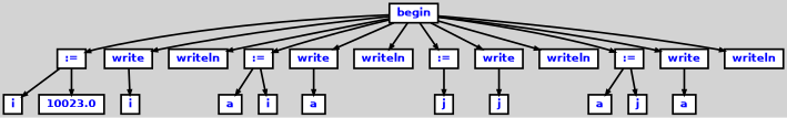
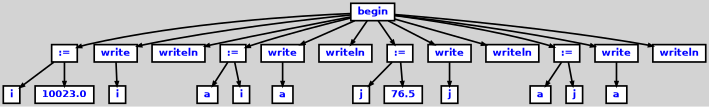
  digraph {
    bgcolor=lightgrey
    ordering=out
    ranksep=.4
    node [color=black fillcolor=white fixedsize=false fontcolor=blue fontname="Helvetica-bold" fontsize=12 shape=box style="filled, solid, bold"]
    edge [arrowsize=.5 color=black style=bold]
    n1 [height=.25 label=begin width=.25]
    n2 [height=.25 label=":=" width=.25]
    n3 [height=.25 label=write width=.25]
    n4 [height=.25 label=writeln width=.25]
    n5 [height=.25 label=":=" width=.25]
    n6 [height=.25 label=write width=.25]
    n7 [height=.25 label=writeln width=.25]
    n8 [height=.25 label=":=" width=.25]
    n9 [height=.25 label=write width=.25]
    n10 [height=.25 label=writeln width=.25]
    n11 [height=.25 label=":=" width=.25]
    n12 [height=.25 label=write width=.25]
    n13 [height=.25 label=writeln width=.25]
    n14 [height=.25 label=i width=.25]
    n15 [height=.25 label=10023.0 width=.25]
    n16 [height=.25 label=i width=.25]
    n17 [height=.25 label=a width=.25]
    n18 [height=.25 label=i width=.25]
    n19 [height=.25 label=a width=.25]
    n20 [height=.25 label=j width=.25]
+   n21 [height=.25 label=76.5 width=.25]
    n22 [height=.25 label=j width=.25]
    n23 [height=.25 label=a width=.25]
    n24 [height=.25 label=j width=.25]
    n25 [height=.25 label=a width=.25]
    n1 -> n2
    n1 -> n3
    n1 -> n4
    n1 -> n5
    n1 -> n6
    n1 -> n7
    n1 -> n8
    n1 -> n9
    n1 -> n10
    n1 -> n11
    n1 -> n12
    n1 -> n13
    n2 -> n14
    n2 -> n15
    n3 -> n16
    n5 -> n17
    n5 -> n18
    n6 -> n19
    n8 -> n20
+   n8 -> n21
    n9 -> n22
    n11 -> n23
    n11 -> n24
    n12 -> n25
  }
